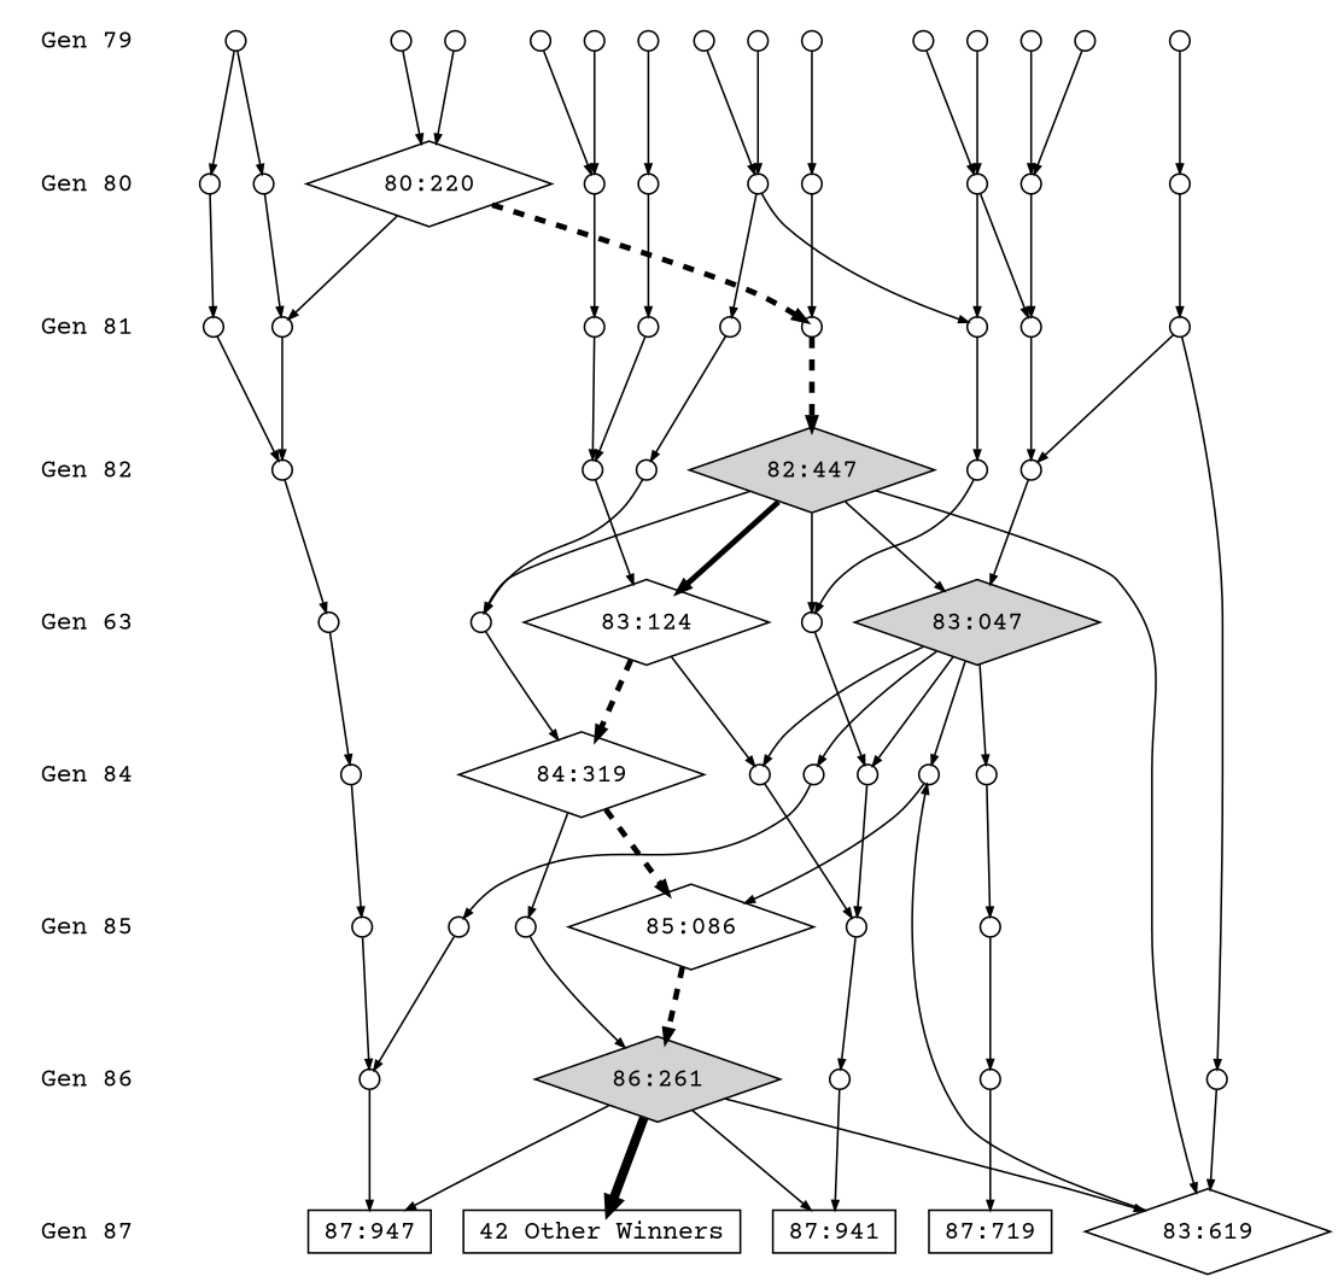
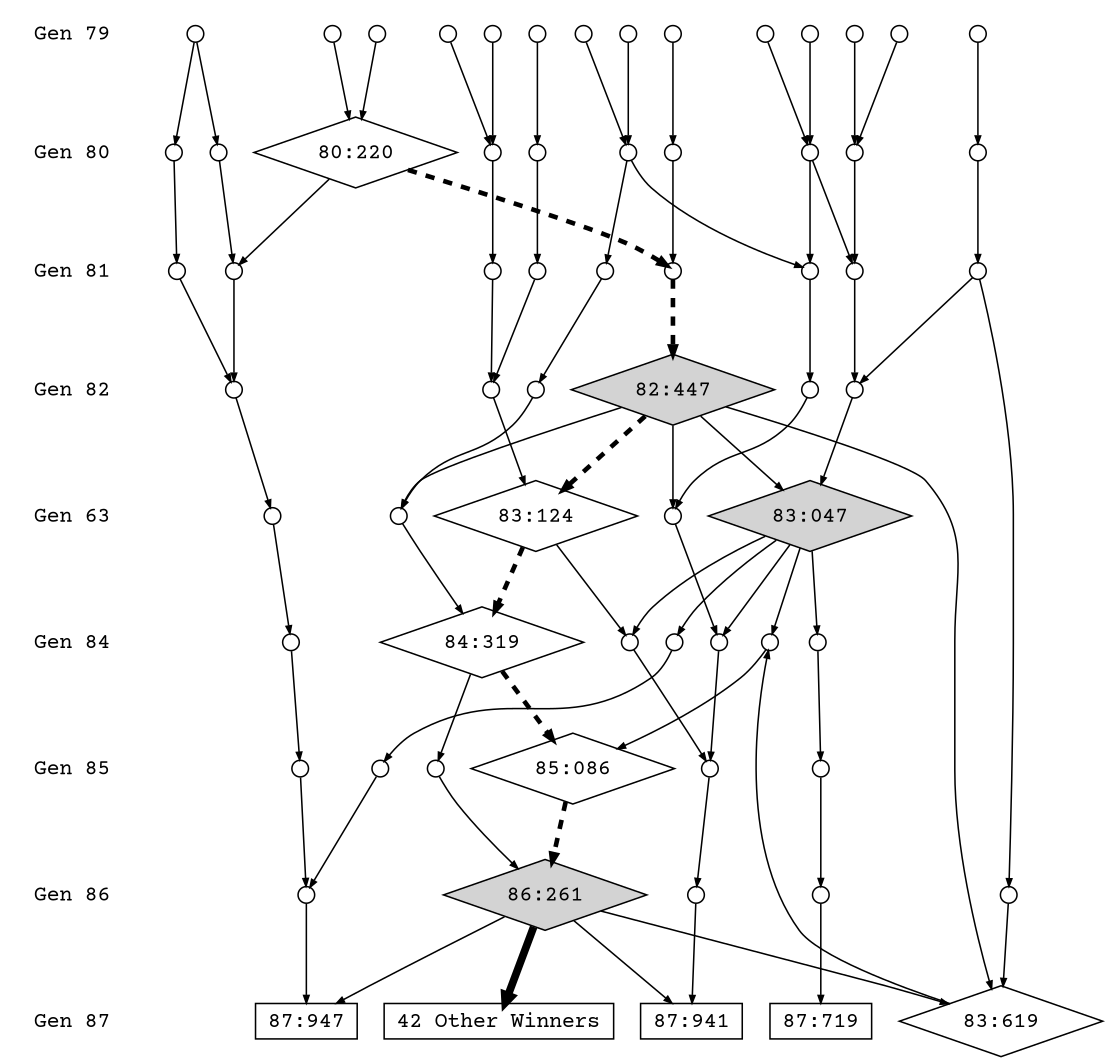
  digraph {
    fontname="Courier Prime"
    node [fontname="Courier Prime" penwidth=1 fillcolor=white shape=point]
    edge [fontname="Courier Prime" arrowsize=0.5]
    "Gen 79" [penwidth=0 fillcolor="" shape=""]
    "79:031" [height=0.15 width=0.15]
    "Gen 80" [penwidth=0 fillcolor="" shape=""]
    "80:428" [height=0.15 width=0.15]
    "Gen 81" [penwidth=0 fillcolor="" shape=""]
    "81:256" [height=0.15 width=0.15]
    "Gen 82" [penwidth=0 fillcolor="" shape=""]
    "82:824" [height=0.15 width=0.15]
    n9 [label="Gen 63" penwidth=0 fillcolor="" shape=""]
    "83:047" [fillcolor=lightgrey height=0.15 shape=diamond style=filled width=0.15]
    "Gen 84" [penwidth=0 fillcolor="" shape=""]
    "84:157" [height=0.15 width=0.15]
    "Gen 85" [penwidth=0 fillcolor="" shape=""]
    "85:407" [height=0.15 width=0.15]
    "Gen 86" [penwidth=0 fillcolor="" shape=""]
    "86:049" [height=0.15 width=0.15]
    "Gen 87" [penwidth=0 fillcolor="" shape=""]
    "87:947" [height=0.15 shape=rectangle width=0.15]
    "80:220" [height=0.15 shape=diamond width=0.15]
    "81:347" [height=0.15 width=0.15]
    "84:542" [height=0.15 width=0.15]
    "84:213" [height=0.15 width=0.15]
    "84:604" [height=0.15 width=0.15]
    "84:114" [height=0.15 width=0.15]
    "86:272" [height=0.15 width=0.15]
    "87:719" [height=0.15 shape=rectangle width=0.15]
    "81:691" [height=0.15 width=0.15]
    "81:317" [height=0.15 width=0.15]
    "82:447" [fillcolor=lightgrey height=0.15 shape=diamond style=filled width=0.15]
    "82:667" [height=0.15 width=0.15]
    "79:172" [height=0.15 width=0.15]
    "80:986" [height=0.15 width=0.15]
    "81:609" [height=0.15 width=0.15]
    "82:393" [height=0.15 width=0.15]
    "79:180" [height=0.15 width=0.15]
    "82:676" [height=0.15 width=0.15]
    "79:313" [height=0.15 width=0.15]
    "80:287" [height=0.15 width=0.15]
    "81:744" [height=0.15 width=0.15]
    "82:423" [height=0.15 width=0.15]
    "79:391" [height=0.15 width=0.15]
    "80:299" [height=0.15 width=0.15]
    "81:955" [height=0.15 width=0.15]
    "82:966" [height=0.15 width=0.15]
    "79:395" [height=0.15 width=0.15]
    "80:374" [height=0.15 width=0.15]
    "81:463" [height=0.15 width=0.15]
    "79:464" [height=0.15 width=0.15]
    "80:156" [height=0.15 width=0.15]
    "79:531" [height=0.15 width=0.15]
    "80:943" [height=0.15 width=0.15]
    "80:293" [height=0.15 width=0.15]
    "81:104" [height=0.15 width=0.15]
    "79:676" [height=0.15 width=0.15]
    "80:671" [height=0.15 width=0.15]
    "79:860" [height=0.15 width=0.15]
    "79:865" [height=0.15 width=0.15]
    "79:899" [height=0.15 width=0.15]
    "79:907" [height=0.15 width=0.15]
    "79:920" [height=0.15 width=0.15]
    "83:273" [height=0.15 width=0.15]
    "83:124" [height=0.15 shape=diamond width=0.15]
    "83:619" [height=0.15 shape=diamond width=0.15]
    "83:664" [height=0.15 width=0.15]
    "83:487" [height=0.15 width=0.15]
    "84:584" [height=0.15 width=0.15]
    "84:319" [height=0.15 shape=diamond width=0.15]
    "85:086" [height=0.15 shape=diamond width=0.15]
    "85:057" [height=0.15 width=0.15]
    "85:534" [height=0.15 width=0.15]
    "85:561" [height=0.15 width=0.15]
    "85:820" [height=0.15 width=0.15]
    "86:261" [fillcolor=lightgrey height=0.15 shape=diamond style=filled width=0.15]
    "86:672" [height=0.15 width=0.15]
    "87:941" [height=0.15 shape=rectangle width=0.15]
    "42 Other Winners" [height=0.15 shape=rectangle width=0.15]
    subgraph sub_1 {
      rank=same
      "Gen 79"
      "79:031"
    }
    subgraph sub_2 {
      rank=same
      "Gen 86"
      "86:049"
    }
    subgraph sub_3 {
      rank=same
      "Gen 80"
      "80:428"
    }
    subgraph sub_4 {
      rank=same
      "Gen 85"
      "85:407"
    }
    subgraph sub_5 {
      rank=same
      "Gen 81"
      "81:256"
    }
    subgraph sub_6 {
      rank=same
      "Gen 82"
      "82:824"
    }
    subgraph sub_7 {
      rank=same
      "Gen 84"
      "84:157"
    }
    subgraph sub_8 {
      rank=same
      n9
      "83:047"
    }
    subgraph sub_9 {
      rank=same
      "Gen 87"
      "87:947"
    }
    "Gen 79" -> "Gen 80" [style=invis arrowsize=""]
    "79:031" -> "80:220"
    "Gen 80" -> "Gen 81" [style=invis arrowsize=""]
    "80:428" -> "81:256"
    "80:428" -> "81:347"
    "Gen 81" -> "Gen 82" [style=invis arrowsize=""]
    "81:256" -> "82:824"
    "Gen 82" -> n9 [style=invis arrowsize=""]
    "82:824" -> "83:047"
    n9 -> "Gen 84" [style=invis arrowsize=""]
    "83:047" -> "84:157"
    "83:047" -> "84:542"
    "83:047" -> "84:213"
    "83:047" -> "84:604"
    "83:047" -> "84:114"
    "Gen 84" -> "Gen 85" [style=invis arrowsize=""]
    "84:157" -> "85:407"
    "Gen 85" -> "Gen 86" [style=invis arrowsize=""]
    "85:407" -> "86:272"
    "Gen 86" -> "Gen 87" [style=invis arrowsize=""]
    "86:049" -> "87:719"
    "80:220" -> "81:691" [penwidth=3 style=dashed]
    "80:220" -> "81:317"
    "81:347" -> "82:676"
    "84:542" -> "85:086"
    "84:213" -> "85:407"
    "84:604" -> "85:534"
    "84:114" -> "85:561"
    "86:272" -> "87:941"
    "81:691" -> "82:447" [penwidth=3 style=dashed]
    "81:317" -> "82:667"
    "82:447" -> "83:047"
    "82:447" -> "83:273"
-   "82:447" -> "83:124" [penwidth=3 style=solid]
+   "82:447" -> "83:124" [penwidth=3 style=dashed]
    "82:447" -> "83:619"
    "82:447" -> "83:664"
    "82:667" -> "83:487"
    "79:172" -> "80:986"
    "80:986" -> "81:609"
    "81:609" -> "82:824"
    "81:609" -> "82:393"
    "82:393" -> "83:619"
    "79:180" -> "80:428"
    "82:676" -> "83:273"
    "79:313" -> "80:287"
    "80:287" -> "81:347"
    "80:287" -> "81:744"
    "81:744" -> "82:423"
    "82:423" -> "83:664"
    "79:391" -> "80:299"
    "80:299" -> "81:955"
    "81:955" -> "82:966"
    "82:966" -> "83:124"
    "79:395" -> "80:374"
    "80:374" -> "81:463"
    "81:463" -> "82:966"
    "79:464" -> "80:156"
    "80:156" -> "81:691"
    "79:531" -> "80:943"
    "79:531" -> "80:293"
    "80:943" -> "81:104"
    "80:293" -> "81:317"
    "81:104" -> "82:667"
    "79:676" -> "80:671"
    "80:671" -> "81:256"
    "79:860" -> "80:287"
    "79:865" -> "80:428"
    "79:899" -> "80:671"
    "79:907" -> "80:220"
    "79:920" -> "80:374"
    "83:273" -> "84:157"
    "83:124" -> "84:213"
    "83:124" -> "84:319" [penwidth=3 style=dashed]
    "83:619" -> "84:542"
    "83:664" -> "84:319"
    "83:487" -> "84:584"
    "84:584" -> "85:820"
    "84:319" -> "85:086" [penwidth=3 style=dashed]
    "84:319" -> "85:057"
    "85:086" -> "86:261" [penwidth=3 style=dashed]
    "85:057" -> "86:261"
    "85:534" -> "86:049"
    "85:561" -> "86:672"
    "85:820" -> "86:672"
    "86:261" -> "87:947"
    "86:261" -> "83:619"
    "86:261" -> "87:941"
    "86:261" -> "42 Other Winners" [penwidth=5]
    "86:672" -> "87:947"
  }
